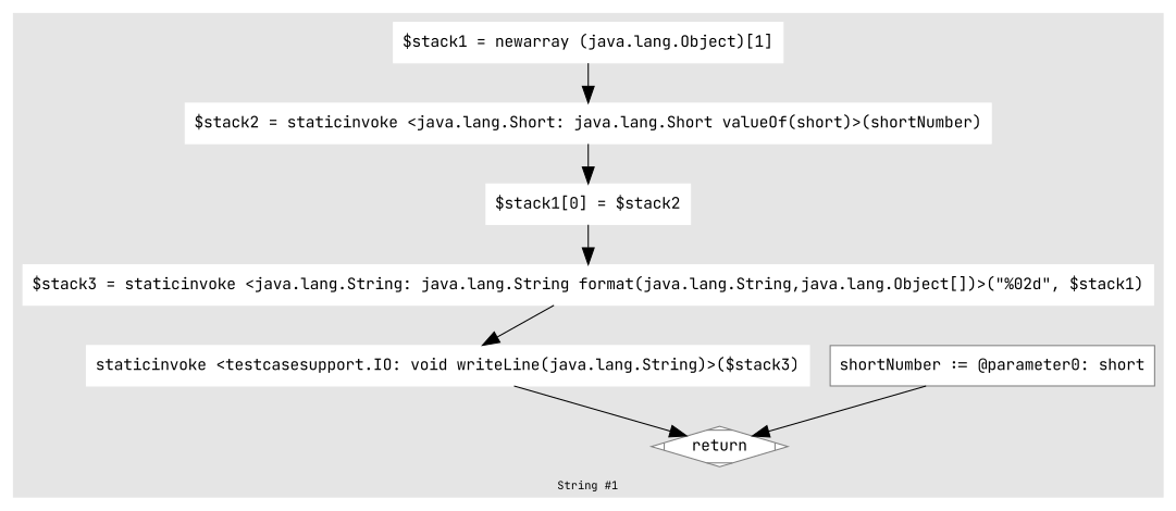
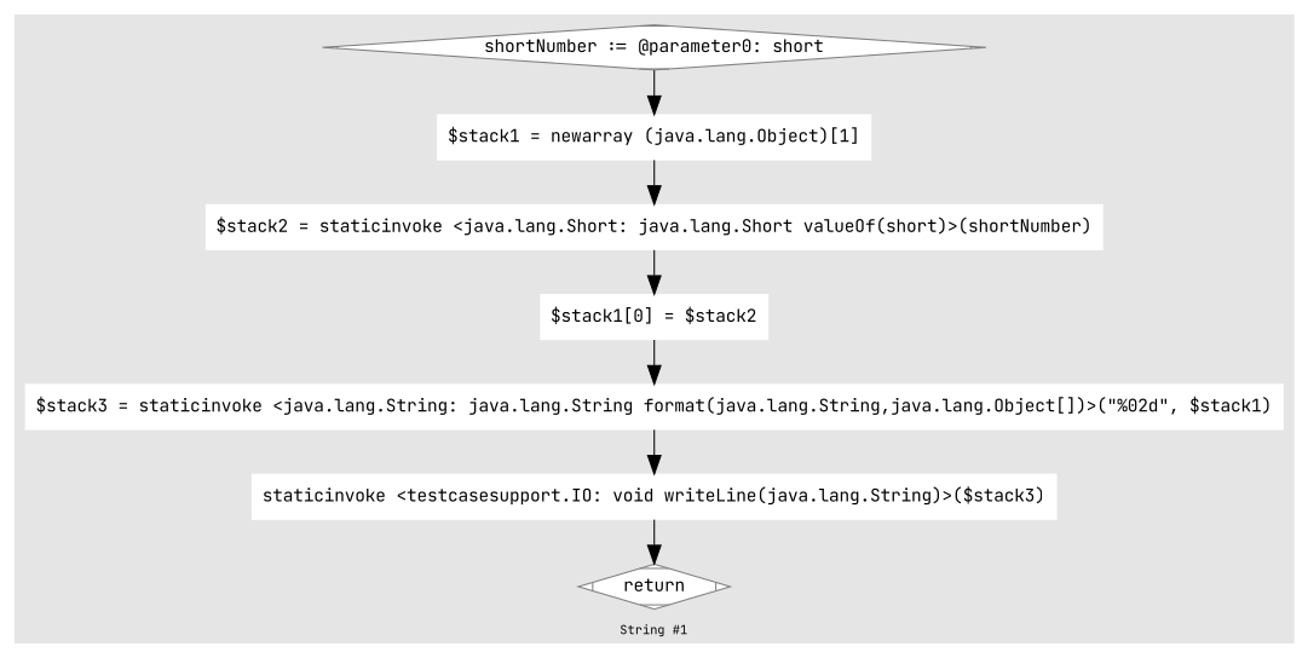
  digraph {
    color=gray90
    compound=true
    fontname="JetBrains Mono"
    fontsize=10
    labelloc=b
    style=filled
    node [color=white fontname="JetBrains Mono" shape=box style=filled]
    edge [arrowsize=1.5 fontcolor=grey40 fontname="JetBrains Mono" fontsize=10]
-   n1 [color=grey50 fillcolor=white label="shortNumber := @parameter0: short"]
+   n1 [color=grey50 fillcolor=white label="shortNumber := @parameter0: short" shape=Mdiamond]
    n2 [label="$stack1 = newarray (java.lang.Object)[1]"]
    n3 [label="$stack2 = staticinvoke &lt;java.lang.Short: java.lang.Short valueOf(short)&gt;(shortNumber)"]
    n4 [label="$stack1[0] = $stack2"]
    n5 [label="$stack3 = staticinvoke &lt;java.lang.String: java.lang.String format(java.lang.String,java.lang.Object[])&gt;(&quot;%02d&quot;, $stack1)"]
    n6 [label="staticinvoke &lt;testcasesupport.IO: void writeLine(java.lang.String)&gt;($stack3)"]
    n7 [color=grey50 fillcolor=white label=return shape=Mdiamond]
    subgraph cluster_1 {
      label="String #1"
      n1
      n2
      n3
      n4
      n5
      n6
      n7
    }
-   n1 -> n7
+   n1 -> n2
    n2 -> n3
    n3 -> n4
    n4 -> n5
    n5 -> n6
    n6 -> n7
  }
